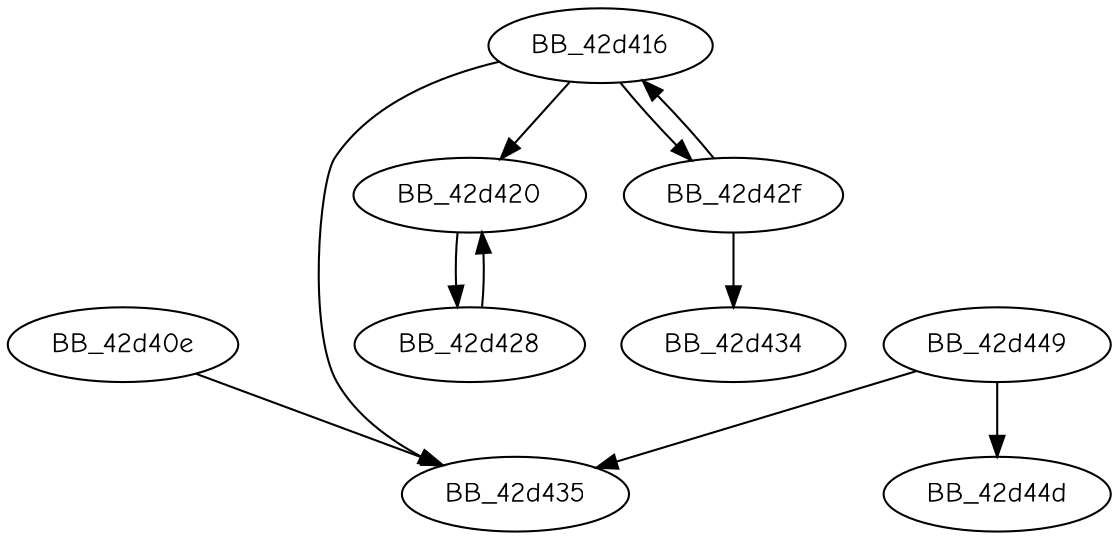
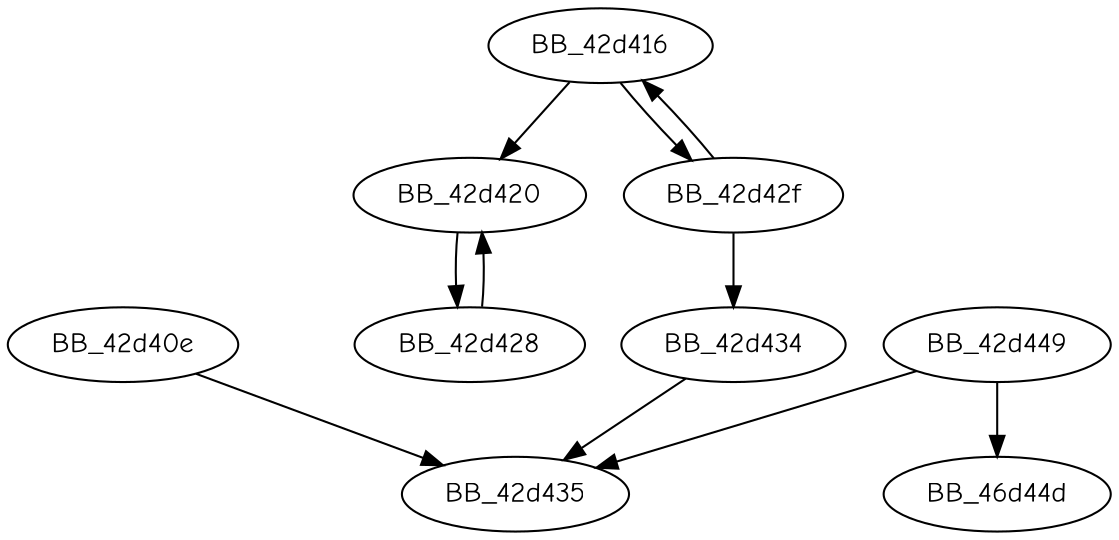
  digraph {
    fontname="Comic Neue"
    node [fontname="Comic Neue"]
    edge [fontname="Comic Neue"]
    BB_42d40e
    BB_42d435
    BB_42d416
    BB_42d420
    BB_42d42f
    BB_42d449
-   BB_42d44d
+   BB_42d44d [label=BB_46d44d]
    BB_42d428
    BB_42d434
    BB_42d40e -> BB_42d435
    BB_42d416 -> BB_42d420
    BB_42d416 -> BB_42d42f
    BB_42d420 -> BB_42d428
    BB_42d42f -> BB_42d416
    BB_42d42f -> BB_42d434
    BB_42d449 -> BB_42d435
    BB_42d449 -> BB_42d44d
    BB_42d428 -> BB_42d420
-   BB_42d416 -> BB_42d435
+   BB_42d434 -> BB_42d435
  }
